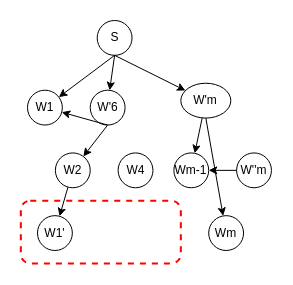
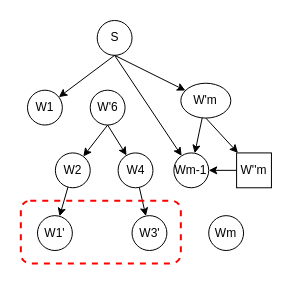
  <mxCell id="0" />
  <mxCell id="1" parent="0" />
  <mxCell id="2" value="S" style="ellipse;whiteSpace=wrap;html=1;aspect=fixed;container=0;" parent="1" vertex="1"><mxGeometry x="96.697" y="20" width="34.848" height="34.848" as="geometry" /></mxCell>
  <mxCell id="3" value="W1" style="ellipse;whiteSpace=wrap;html=1;aspect=fixed;container=0;" parent="1" vertex="1"><mxGeometry x="27" y="89.697" width="34.848" height="34.848" as="geometry" /></mxCell>
  <mxCell id="4" value="" style="rounded=0;orthogonalLoop=1;jettySize=auto;html=1;exitX=0.5;exitY=1;exitDx=0;exitDy=0;" parent="1" source="2" target="3" edge="1"><mxGeometry x="220" y="90" as="geometry" /></mxCell>
  <mxCell id="5" value="W'6" style="ellipse;whiteSpace=wrap;html=1;aspect=fixed;container=0;" parent="1" vertex="1"><mxGeometry x="89.727" y="89.697" width="34.848" height="34.848" as="geometry" /></mxCell>
- <mxCell id="6" value="" style="edgeStyle=none;rounded=0;orthogonalLoop=1;jettySize=auto;html=1;exitX=0.5;exitY=1;exitDx=0;exitDy=0;" parent="1" source="2" target="5" edge="1"><mxGeometry x="220" y="90" as="geometry" /></mxCell>
+ <mxCell id="6" value="" style="edgeStyle=none;rounded=0;orthogonalLoop=1;jettySize=auto;html=1;exitX=0.5;exitY=1;exitDx=0;exitDy=0;" parent="1" source="2" target="15" edge="1"><mxGeometry x="220" y="90" as="geometry" /></mxCell>
  <mxCell id="7" value="" style="rounded=0;jumpStyle=arc;orthogonalLoop=1;jettySize=auto;html=1;" edge="1" parent="1" source="8" target="21"><mxGeometry x="220" y="90" as="geometry" /></mxCell>
  <mxCell id="8" value="W2" style="ellipse;whiteSpace=wrap;html=1;aspect=fixed;container=0;" parent="1" vertex="1"><mxGeometry x="54.879" y="152.424" width="34.848" height="34.848" as="geometry" /></mxCell>
  <mxCell id="9" value="" style="edgeStyle=none;rounded=0;orthogonalLoop=1;jettySize=auto;html=1;exitX=0.5;exitY=1;exitDx=0;exitDy=0;" parent="1" source="5" target="8" edge="1"><mxGeometry x="220" y="90" as="geometry" /></mxCell>
+ <mxCell id="10" value="" style="edgeStyle=none;rounded=0;jumpStyle=arc;orthogonalLoop=1;jettySize=auto;html=1;" edge="1" parent="1" source="11" target="22"><mxGeometry relative="1" as="geometry" /></mxCell>
  <mxCell id="11" value="W4" style="ellipse;whiteSpace=wrap;html=1;aspect=fixed;container=0;" parent="1" vertex="1"><mxGeometry x="117.606" y="152.424" width="34.848" height="34.848" as="geometry" /></mxCell>
- <mxCell id="12" value="" style="edgeStyle=none;rounded=0;orthogonalLoop=1;jettySize=auto;html=1;exitX=0.5;exitY=1;exitDx=0;exitDy=0;" parent="1" source="5" target="3" edge="1"><mxGeometry x="220" y="90" as="geometry" /></mxCell>
+ <mxCell id="12" value="" style="edgeStyle=none;rounded=0;orthogonalLoop=1;jettySize=auto;html=1;exitX=0.5;exitY=1;exitDx=0;exitDy=0;" parent="1" source="5" target="11" edge="1"><mxGeometry x="220" y="90" as="geometry" /></mxCell>
  <mxCell id="13" value="W'm" style="ellipse;whiteSpace=wrap;html=1;aspect=fixed;container=0;" parent="1" vertex="1"><mxGeometry x="180.334" y="82.727" width="50" height="34.848" as="geometry" /></mxCell>
  <mxCell id="14" value="" style="edgeStyle=none;rounded=0;orthogonalLoop=1;jettySize=auto;html=1;exitX=0.5;exitY=1;exitDx=0;exitDy=0;" parent="1" source="2" target="13" edge="1"><mxGeometry x="220" y="90" as="geometry" /></mxCell>
  <mxCell id="15" value="Wm-1" style="ellipse;whiteSpace=wrap;html=1;aspect=fixed;container=0;" parent="1" vertex="1"><mxGeometry x="173.364" y="152.424" width="34.848" height="34.848" as="geometry" /></mxCell>
  <mxCell id="16" value="" style="edgeStyle=none;rounded=0;orthogonalLoop=1;jettySize=auto;html=1;" parent="1" source="13" target="15" edge="1"><mxGeometry x="220" y="90" as="geometry" /></mxCell>
- <mxCell id="17" value="W''m" style="ellipse;whiteSpace=wrap;html=1;aspect=fixed;container=0;" parent="1" vertex="1"><mxGeometry x="236.091" y="152.424" width="34.848" height="34.848" as="geometry" /></mxCell>
- <mxCell id="18" value="" style="edgeStyle=none;rounded=0;orthogonalLoop=1;jettySize=auto;html=1;exitX=0.5;exitY=1;exitDx=0;exitDy=0;" parent="1" source="13" target="19" edge="1"><mxGeometry x="220" y="90" as="geometry" /></mxCell>
+ <mxCell id="17" value="W''m" style="whiteSpace=wrap;html=1;aspect=fixed;container=0;rounded=0;" parent="1" vertex="1"><mxGeometry x="236.091" y="152.424" width="34.848" height="34.848" as="geometry" /></mxCell>
+ <mxCell id="18" value="" style="edgeStyle=none;rounded=0;orthogonalLoop=1;jettySize=auto;html=1;exitX=0.5;exitY=1;exitDx=0;exitDy=0;" parent="1" source="13" target="17" edge="1"><mxGeometry x="220" y="90" as="geometry" /></mxCell>
  <mxCell id="19" value="Wm" style="ellipse;whiteSpace=wrap;html=1;aspect=fixed;container=0;" parent="1" vertex="1"><mxGeometry x="208.213" y="215.152" width="34.848" height="34.848" as="geometry" /></mxCell>
  <mxCell id="20" value="" style="edgeStyle=none;rounded=0;orthogonalLoop=1;jettySize=auto;html=1;" parent="1" source="17" target="15" edge="1"><mxGeometry x="220" y="90" as="geometry" /></mxCell>
  <mxCell id="21" value="W1'" style="ellipse;whiteSpace=wrap;html=1;aspect=fixed;container=0;" vertex="1" parent="1"><mxGeometry x="36.999" y="215.152" width="34.848" height="34.848" as="geometry" /></mxCell>
+ <mxCell id="22" value="W3'" style="ellipse;whiteSpace=wrap;html=1;aspect=fixed;container=0;" vertex="1" parent="1"><mxGeometry x="131.546" y="215.152" width="34.848" height="34.848" as="geometry" /></mxCell>
  <mxCell id="23" value="" style="rounded=1;whiteSpace=wrap;html=1;fillColor=none;dashed=1;strokeColor=#FF0000;strokeWidth=2;" vertex="1" parent="1"><mxGeometry x="20.33" y="200.21" width="160" height="62.73" as="geometry" /></mxCell>
